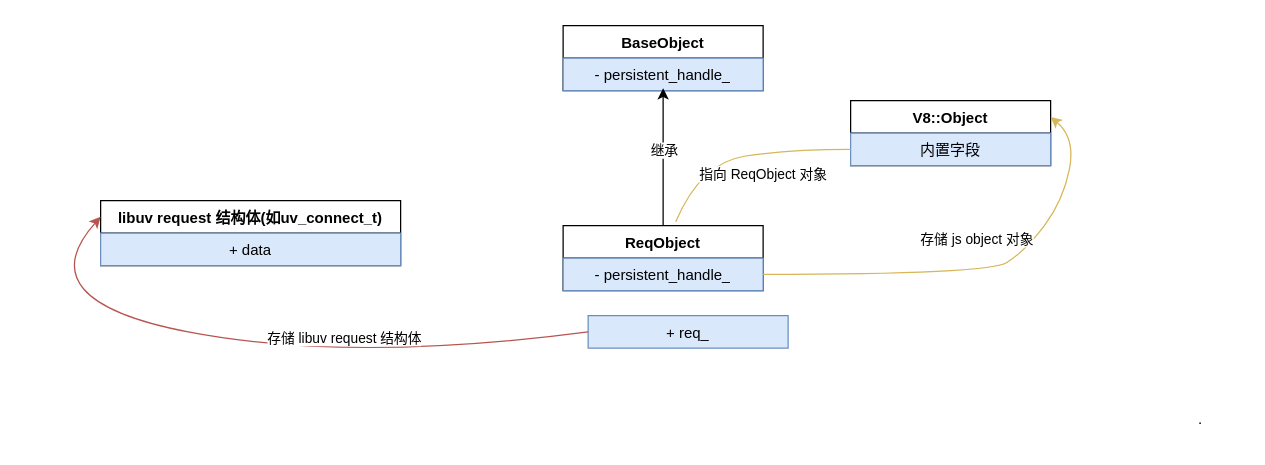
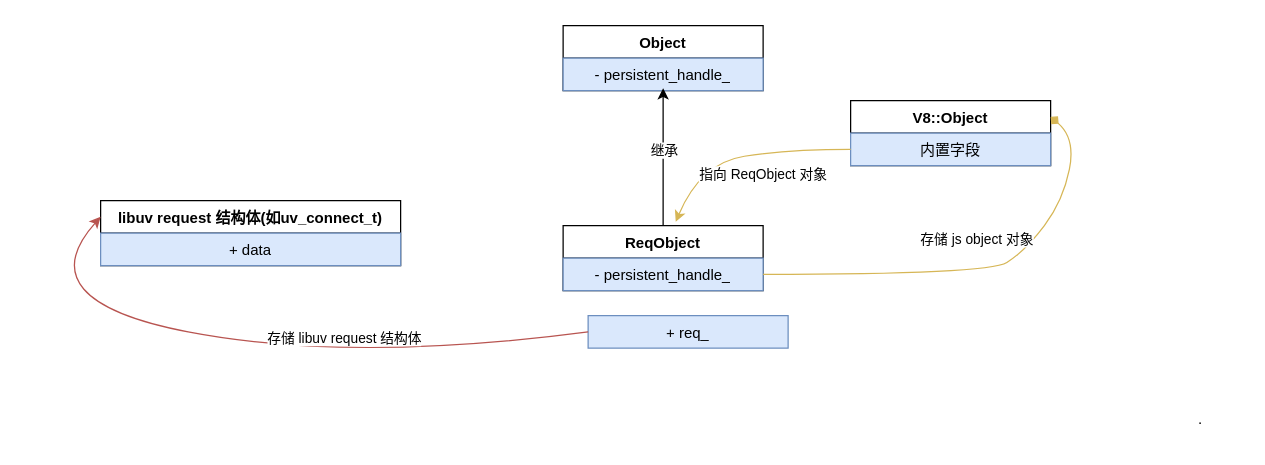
  <mxCell id="0" />
  <mxCell id="1" parent="0" />
  <mxCell id="2" value="ReqObject" style="swimlane;fontStyle=1;align=center;verticalAlign=top;childLayout=stackLayout;horizontal=1;startSize=26;horizontalStack=0;resizeParent=1;resizeParentMax=0;resizeLast=0;collapsible=1;marginBottom=0;whiteSpace=wrap;html=1;" vertex="1" parent="1"><mxGeometry x="450" y="180" width="160" height="52" as="geometry" /></mxCell>
  <mxCell id="3" value="-&amp;nbsp;persistent_handle_" style="text;strokeColor=#6c8ebf;fillColor=#dae8fc;align=center;verticalAlign=top;spacingLeft=4;spacingRight=4;overflow=hidden;rotatable=0;points=[[0,0.5],[1,0.5]];portConstraint=eastwest;whiteSpace=wrap;html=1;" vertex="1" parent="2"><mxGeometry y="26" width="160" height="26" as="geometry" /></mxCell>
  <mxCell id="4" value="V8::Object" style="swimlane;fontStyle=1;align=center;verticalAlign=top;childLayout=stackLayout;horizontal=1;startSize=26;horizontalStack=0;resizeParent=1;resizeParentMax=0;resizeLast=0;collapsible=1;marginBottom=0;whiteSpace=wrap;html=1;" vertex="1" parent="1"><mxGeometry x="680" y="80" width="160" height="52" as="geometry" /></mxCell>
  <mxCell id="5" value="内置字段" style="text;strokeColor=#6c8ebf;fillColor=#dae8fc;align=center;verticalAlign=top;spacingLeft=4;spacingRight=4;overflow=hidden;rotatable=0;points=[[0,0.5],[1,0.5]];portConstraint=eastwest;whiteSpace=wrap;html=1;" vertex="1" parent="4"><mxGeometry y="26" width="160" height="26" as="geometry" /></mxCell>
- <mxCell id="6" value="" style="curved=1;endArrow=classic;html=1;rounded=0;entryX=1;entryY=0.25;entryDx=0;entryDy=0;exitX=1;exitY=0.75;exitDx=0;exitDy=0;fillColor=#fff2cc;strokeColor=#d6b656;" edge="1" parent="1" source="2" target="4"><mxGeometry width="50" height="50" relative="1" as="geometry"><mxPoint x="610" y="340" as="sourcePoint" /><mxPoint x="660" y="290" as="targetPoint" /><Array as="points"><mxPoint x="790" y="219" /><mxPoint x="820" y="200" /><mxPoint x="850" y="160" /><mxPoint x="860" y="110" /></Array></mxGeometry></mxCell>
+ <mxCell id="6" value="" style="curved=1;endArrow=diamond;html=1;rounded=0;entryX=1;entryY=0.25;entryDx=0;entryDy=0;exitX=1;exitY=0.75;exitDx=0;exitDy=0;fillColor=#fff2cc;strokeColor=#d6b656;" edge="1" parent="1" source="2" target="4"><mxGeometry width="50" height="50" relative="1" as="geometry"><mxPoint x="610" y="340" as="sourcePoint" /><mxPoint x="660" y="290" as="targetPoint" /><Array as="points"><mxPoint x="790" y="219" /><mxPoint x="820" y="200" /><mxPoint x="850" y="160" /><mxPoint x="860" y="110" /></Array></mxGeometry></mxCell>
  <mxCell id="7" value="存储 js object 对象" style="edgeLabel;html=1;align=center;verticalAlign=middle;resizable=0;points=[];" vertex="1" connectable="0" parent="6"><mxGeometry x="-0.419" y="1" relative="1" as="geometry"><mxPoint x="70" y="-28" as="offset" /></mxGeometry></mxCell>
- <mxCell id="8" value="" style="curved=1;endArrow=none;html=1;rounded=0;exitX=0;exitY=0.5;exitDx=0;exitDy=0;entryX=0.563;entryY=-0.058;entryDx=0;entryDy=0;entryPerimeter=0;fillColor=#fff2cc;strokeColor=#d6b656;" edge="1" parent="1" source="5" target="2"><mxGeometry width="50" height="50" relative="1" as="geometry"><mxPoint x="570" y="150" as="sourcePoint" /><mxPoint x="540" y="170" as="targetPoint" /><Array as="points"><mxPoint x="630" y="119" /><mxPoint x="560" y="130" /></Array></mxGeometry></mxCell>
+ <mxCell id="8" value="" style="curved=1;endArrow=classic;html=1;rounded=0;exitX=0;exitY=0.5;exitDx=0;exitDy=0;entryX=0.563;entryY=-0.058;entryDx=0;entryDy=0;entryPerimeter=0;fillColor=#fff2cc;strokeColor=#d6b656;" edge="1" parent="1" source="5" target="2"><mxGeometry width="50" height="50" relative="1" as="geometry"><mxPoint x="570" y="150" as="sourcePoint" /><mxPoint x="540" y="170" as="targetPoint" /><Array as="points"><mxPoint x="630" y="119" /><mxPoint x="560" y="130" /></Array></mxGeometry></mxCell>
  <mxCell id="9" value="指向 ReqObject 对象" style="edgeLabel;html=1;align=center;verticalAlign=middle;resizable=0;points=[];" vertex="1" connectable="0" parent="8"><mxGeometry x="-0.159" y="6" relative="1" as="geometry"><mxPoint y="10" as="offset" /></mxGeometry></mxCell>
  <mxCell id="10" value="." style="text;html=1;strokeColor=none;fillColor=none;align=center;verticalAlign=middle;whiteSpace=wrap;rounded=0;" vertex="1" parent="1"><mxGeometry x="930" y="320" width="60" height="30" as="geometry" /></mxCell>
- <mxCell id="11" value="BaseObject" style="swimlane;fontStyle=1;align=center;verticalAlign=top;childLayout=stackLayout;horizontal=1;startSize=26;horizontalStack=0;resizeParent=1;resizeParentMax=0;resizeLast=0;collapsible=1;marginBottom=0;whiteSpace=wrap;html=1;" vertex="1" parent="1"><mxGeometry x="450" y="20" width="160" height="52" as="geometry" /></mxCell>
+ <mxCell id="11" value="Object" style="swimlane;fontStyle=1;align=center;verticalAlign=top;childLayout=stackLayout;horizontal=1;startSize=26;horizontalStack=0;resizeParent=1;resizeParentMax=0;resizeLast=0;collapsible=1;marginBottom=0;whiteSpace=wrap;html=1;" vertex="1" parent="1"><mxGeometry x="450" y="20" width="160" height="52" as="geometry" /></mxCell>
  <mxCell id="12" value="-&amp;nbsp;persistent_handle_" style="text;strokeColor=#6c8ebf;fillColor=#dae8fc;align=center;verticalAlign=top;spacingLeft=4;spacingRight=4;overflow=hidden;rotatable=0;points=[[0,0.5],[1,0.5]];portConstraint=eastwest;whiteSpace=wrap;html=1;" vertex="1" parent="11"><mxGeometry y="26" width="160" height="26" as="geometry" /></mxCell>
  <mxCell id="13" value="" style="endArrow=classic;html=1;rounded=0;exitX=0.5;exitY=0;exitDx=0;exitDy=0;" edge="1" parent="1" source="2"><mxGeometry width="50" height="50" relative="1" as="geometry"><mxPoint x="480" y="120" as="sourcePoint" /><mxPoint x="530" y="70" as="targetPoint" /></mxGeometry></mxCell>
  <mxCell id="14" value="继承" style="edgeLabel;html=1;align=center;verticalAlign=middle;resizable=0;points=[];" vertex="1" connectable="0" parent="13"><mxGeometry x="0.418" y="2" relative="1" as="geometry"><mxPoint x="2" y="17" as="offset" /></mxGeometry></mxCell>
  <mxCell id="15" value="+ req_" style="text;strokeColor=#6c8ebf;fillColor=#dae8fc;align=center;verticalAlign=top;spacingLeft=4;spacingRight=4;overflow=hidden;rotatable=0;points=[[0,0.5],[1,0.5]];portConstraint=eastwest;whiteSpace=wrap;html=1;" vertex="1" parent="1"><mxGeometry x="470" y="252" width="160" height="26" as="geometry" /></mxCell>
  <mxCell id="16" value="libuv request 结构体(如uv_connect_t)" style="swimlane;fontStyle=1;align=center;verticalAlign=top;childLayout=stackLayout;horizontal=1;startSize=26;horizontalStack=0;resizeParent=1;resizeParentMax=0;resizeLast=0;collapsible=1;marginBottom=0;whiteSpace=wrap;html=1;" vertex="1" parent="1"><mxGeometry x="80" y="160" width="240" height="52" as="geometry" /></mxCell>
  <mxCell id="17" value="+ data" style="text;strokeColor=#6c8ebf;fillColor=#dae8fc;align=center;verticalAlign=top;spacingLeft=4;spacingRight=4;overflow=hidden;rotatable=0;points=[[0,0.5],[1,0.5]];portConstraint=eastwest;whiteSpace=wrap;html=1;" vertex="1" parent="16"><mxGeometry y="26" width="240" height="26" as="geometry" /></mxCell>
  <mxCell id="18" value="存储 libuv request 结构体" style="curved=1;endArrow=classic;html=1;rounded=0;exitX=0;exitY=0.5;exitDx=0;exitDy=0;entryX=0;entryY=0.25;entryDx=0;entryDy=0;fillColor=#f8cecc;strokeColor=#b85450;" edge="1" parent="1" source="15" target="16"><mxGeometry x="-0.267" y="-19" width="50" height="50" relative="1" as="geometry"><mxPoint x="330" y="320" as="sourcePoint" /><mxPoint x="380" y="270" as="targetPoint" /><Array as="points"><mxPoint x="280" y="290" /><mxPoint x="20" y="240" /></Array><mxPoint as="offset" /></mxGeometry></mxCell>
